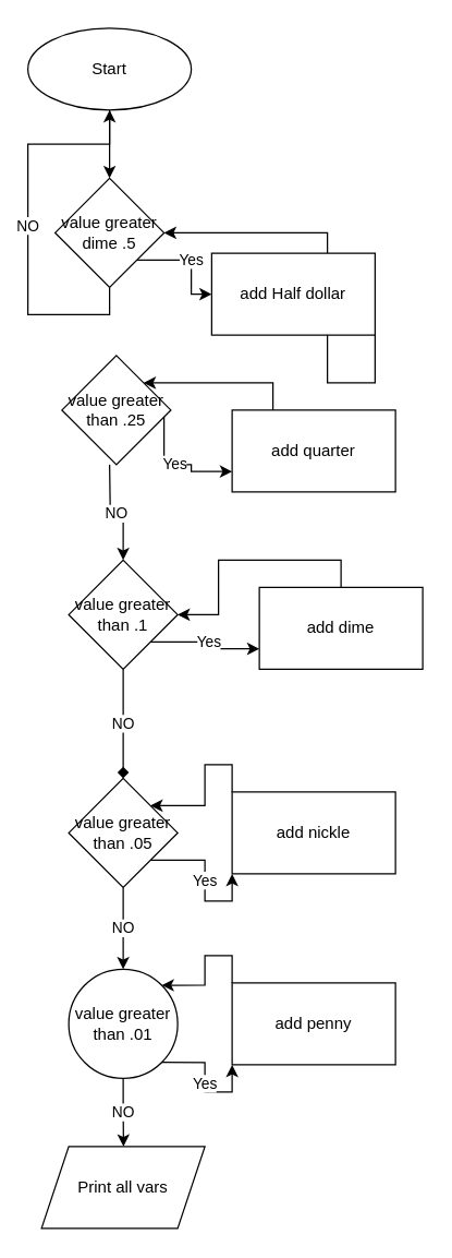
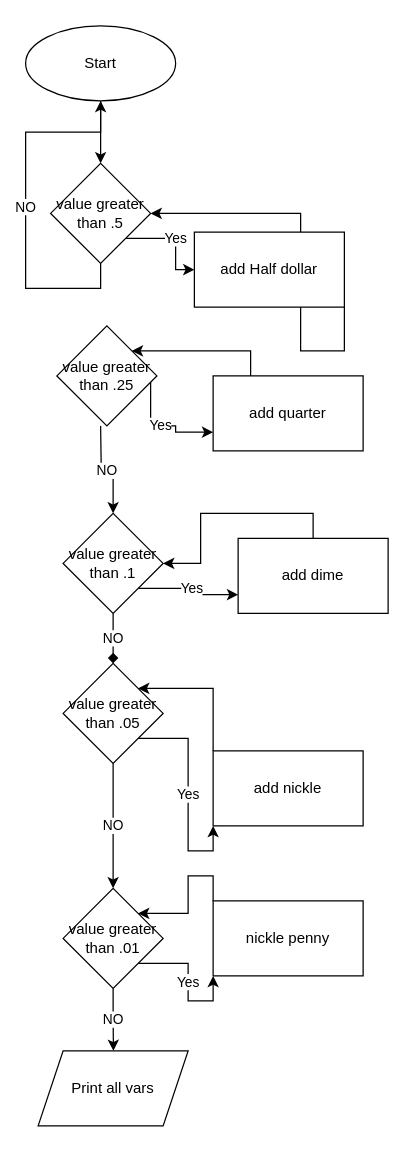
  <mxCell id="0" />
  <mxCell id="1" parent="0" />
  <mxCell id="2" style="edgeStyle=orthogonalEdgeStyle;rounded=0;orthogonalLoop=1;jettySize=auto;html=1;exitX=0.5;exitY=1;exitDx=0;exitDy=0;" edge="1" parent="1" source="3"><mxGeometry relative="1" as="geometry"><mxPoint x="80" y="130" as="targetPoint" /></mxGeometry></mxCell>
  <mxCell id="3" value="Start" style="ellipse;whiteSpace=wrap;html=1;" vertex="1" parent="1"><mxGeometry x="20" y="20" width="120" height="60" as="geometry" /></mxCell>
  <mxCell id="4" value="NO" style="edgeStyle=orthogonalEdgeStyle;rounded=0;orthogonalLoop=1;jettySize=auto;html=1;exitX=0.5;exitY=1;exitDx=0;exitDy=0;" edge="1" parent="1" source="6" target="3"><mxGeometry relative="1" as="geometry"><mxPoint x="-140" y="250" as="targetPoint" /></mxGeometry></mxCell>
  <mxCell id="5" value="Yes" style="edgeStyle=orthogonalEdgeStyle;rounded=0;orthogonalLoop=1;jettySize=auto;html=1;exitX=1;exitY=1;exitDx=0;exitDy=0;entryX=0;entryY=0.5;entryDx=0;entryDy=0;" edge="1" parent="1" source="6" target="8"><mxGeometry relative="1" as="geometry" /></mxCell>
- <mxCell id="6" value="value greater dime .5" style="rhombus;whiteSpace=wrap;html=1;" vertex="1" parent="1"><mxGeometry x="40" y="130" width="80" height="80" as="geometry" /></mxCell>
+ <mxCell id="6" value="value greater than .5" style="rhombus;whiteSpace=wrap;html=1;" vertex="1" parent="1"><mxGeometry x="40" y="130" width="80" height="80" as="geometry" /></mxCell>
  <mxCell id="7" style="edgeStyle=orthogonalEdgeStyle;rounded=0;orthogonalLoop=1;jettySize=auto;html=1;exitX=1;exitY=0.5;exitDx=0;exitDy=0;entryX=1;entryY=0.5;entryDx=0;entryDy=0;" edge="1" parent="1" source="8" target="6"><mxGeometry relative="1" as="geometry"><mxPoint x="220" y="140" as="targetPoint" /><Array as="points"><mxPoint x="240" y="280" /><mxPoint x="240" y="170" /></Array></mxGeometry></mxCell>
  <mxCell id="8" value="add Half dollar" style="rounded=0;whiteSpace=wrap;html=1;" vertex="1" parent="1"><mxGeometry x="155" y="185" width="120" height="60" as="geometry" /></mxCell>
  <mxCell id="9" value="NO" style="edgeStyle=orthogonalEdgeStyle;rounded=0;orthogonalLoop=1;jettySize=auto;html=1;exitX=0.5;exitY=1;exitDx=0;exitDy=0;entryX=0.5;entryY=0;entryDx=0;entryDy=0;" edge="1" parent="1" target="16"><mxGeometry relative="1" as="geometry"><mxPoint x="80" y="340" as="sourcePoint" /><mxPoint x="120" y="440" as="targetPoint" /></mxGeometry></mxCell>
  <mxCell id="10" value="Yes" style="edgeStyle=orthogonalEdgeStyle;rounded=0;orthogonalLoop=1;jettySize=auto;html=1;exitX=1;exitY=0.5;exitDx=0;exitDy=0;entryX=0;entryY=0.75;entryDx=0;entryDy=0;" edge="1" parent="1" target="13"><mxGeometry relative="1" as="geometry"><mxPoint x="120" y="300" as="sourcePoint" /><Array as="points"><mxPoint x="120" y="340" /><mxPoint x="140" y="340" /><mxPoint x="140" y="345" /></Array></mxGeometry></mxCell>
  <mxCell id="11" value="value greater than .25" style="rhombus;whiteSpace=wrap;html=1;" vertex="1" parent="1"><mxGeometry x="45" y="260" width="80" height="80" as="geometry" /></mxCell>
  <mxCell id="12" style="edgeStyle=orthogonalEdgeStyle;rounded=0;orthogonalLoop=1;jettySize=auto;html=1;exitX=0.25;exitY=0;exitDx=0;exitDy=0;entryX=1;entryY=0;entryDx=0;entryDy=0;" edge="1" parent="1" source="13" target="11"><mxGeometry relative="1" as="geometry" /></mxCell>
  <mxCell id="13" value="add quarter" style="rounded=0;whiteSpace=wrap;html=1;" vertex="1" parent="1"><mxGeometry x="170" y="300" width="120" height="60" as="geometry" /></mxCell>
  <mxCell id="14" value="Yes" style="edgeStyle=orthogonalEdgeStyle;rounded=0;orthogonalLoop=1;jettySize=auto;html=1;exitX=1;exitY=1;exitDx=0;exitDy=0;entryX=0;entryY=0.75;entryDx=0;entryDy=0;" edge="1" parent="1" source="16" target="18"><mxGeometry relative="1" as="geometry" /></mxCell>
  <mxCell id="15" value="NO" style="edgeStyle=orthogonalEdgeStyle;rounded=0;orthogonalLoop=1;jettySize=auto;html=1;exitX=0.5;exitY=1;exitDx=0;exitDy=0;endArrow=diamond;" edge="1" parent="1" source="16" target="21"><mxGeometry relative="1" as="geometry" /></mxCell>
  <mxCell id="16" value="value greater than .1" style="rhombus;whiteSpace=wrap;html=1;" vertex="1" parent="1"><mxGeometry x="50" y="410" width="80" height="80" as="geometry" /></mxCell>
  <mxCell id="17" style="edgeStyle=orthogonalEdgeStyle;rounded=0;orthogonalLoop=1;jettySize=auto;html=1;exitX=0.5;exitY=0;exitDx=0;exitDy=0;" edge="1" parent="1" source="18" target="16"><mxGeometry relative="1" as="geometry" /></mxCell>
  <mxCell id="18" value="add dime" style="rounded=0;whiteSpace=wrap;html=1;" vertex="1" parent="1"><mxGeometry x="190" y="430" width="120" height="60" as="geometry" /></mxCell>
  <mxCell id="19" value="Yes" style="edgeStyle=orthogonalEdgeStyle;rounded=0;orthogonalLoop=1;jettySize=auto;html=1;exitX=1;exitY=1;exitDx=0;exitDy=0;entryX=0;entryY=1;entryDx=0;entryDy=0;" edge="1" parent="1" source="21" target="23"><mxGeometry relative="1" as="geometry" /></mxCell>
  <mxCell id="20" value="NO" style="edgeStyle=orthogonalEdgeStyle;rounded=0;orthogonalLoop=1;jettySize=auto;html=1;exitX=0.5;exitY=1;exitDx=0;exitDy=0;" edge="1" parent="1" source="21" target="26"><mxGeometry relative="1" as="geometry" /></mxCell>
- <mxCell id="21" value="value greater than .05" style="rhombus;whiteSpace=wrap;html=1;" vertex="1" parent="1"><mxGeometry x="50" y="570" width="80" height="80" as="geometry" /></mxCell>
+ <mxCell id="21" value="value greater than .05" style="rhombus;whiteSpace=wrap;html=1;" vertex="1" parent="1"><mxGeometry x="50" y="530" width="80" height="80" as="geometry" /></mxCell>
  <mxCell id="22" style="edgeStyle=orthogonalEdgeStyle;rounded=0;orthogonalLoop=1;jettySize=auto;html=1;exitX=0;exitY=0;exitDx=0;exitDy=0;entryX=1;entryY=0;entryDx=0;entryDy=0;" edge="1" parent="1" source="23" target="21"><mxGeometry relative="1" as="geometry" /></mxCell>
- <mxCell id="23" value="add nickle" style="rounded=0;whiteSpace=wrap;html=1;" vertex="1" parent="1"><mxGeometry x="170" y="580" width="120" height="60" as="geometry" /></mxCell>
+ <mxCell id="23" value="add nickle" style="rounded=0;whiteSpace=wrap;html=1;" vertex="1" parent="1"><mxGeometry x="170" y="600" width="120" height="60" as="geometry" /></mxCell>
  <mxCell id="24" value="Yes" style="edgeStyle=orthogonalEdgeStyle;rounded=0;orthogonalLoop=1;jettySize=auto;html=1;exitX=1;exitY=1;exitDx=0;exitDy=0;entryX=0;entryY=1;entryDx=0;entryDy=0;" edge="1" parent="1" source="26" target="28"><mxGeometry relative="1" as="geometry" /></mxCell>
  <mxCell id="25" value="NO" style="edgeStyle=orthogonalEdgeStyle;rounded=0;orthogonalLoop=1;jettySize=auto;html=1;exitX=0.5;exitY=1;exitDx=0;exitDy=0;" edge="1" parent="1" source="26"><mxGeometry relative="1" as="geometry"><mxPoint x="90.25" y="840" as="targetPoint" /></mxGeometry></mxCell>
- <mxCell id="26" value="value greater than .01" style="ellipse;whiteSpace=wrap;html=1;" vertex="1" parent="1"><mxGeometry x="50" y="710" width="80" height="80" as="geometry" /></mxCell>
+ <mxCell id="26" value="value greater than .01" style="rhombus;whiteSpace=wrap;html=1;" vertex="1" parent="1"><mxGeometry x="50" y="710" width="80" height="80" as="geometry" /></mxCell>
  <mxCell id="27" style="edgeStyle=orthogonalEdgeStyle;rounded=0;orthogonalLoop=1;jettySize=auto;html=1;exitX=0;exitY=0;exitDx=0;exitDy=0;entryX=1;entryY=0;entryDx=0;entryDy=0;" edge="1" parent="1" source="28" target="26"><mxGeometry relative="1" as="geometry" /></mxCell>
- <mxCell id="28" value="add penny" style="rounded=0;whiteSpace=wrap;html=1;" vertex="1" parent="1"><mxGeometry x="170" y="720" width="120" height="60" as="geometry" /></mxCell>
+ <mxCell id="28" value="nickle penny" style="rounded=0;whiteSpace=wrap;html=1;" vertex="1" parent="1"><mxGeometry x="170" y="720" width="120" height="60" as="geometry" /></mxCell>
  <mxCell id="29" value="Print all vars" style="shape=parallelogram;perimeter=parallelogramPerimeter;whiteSpace=wrap;html=1;fixedSize=1;" vertex="1" parent="1"><mxGeometry x="30" y="840" width="120" height="60" as="geometry" /></mxCell>
